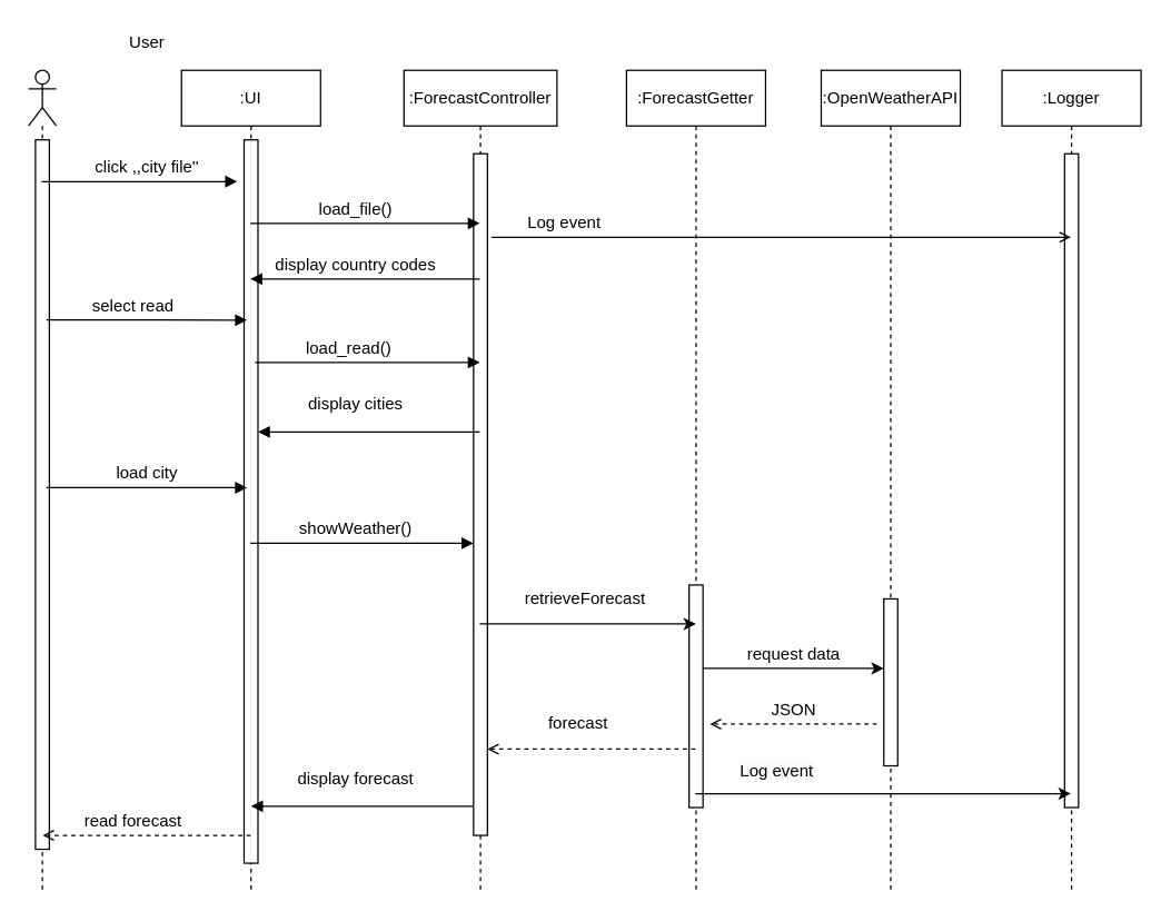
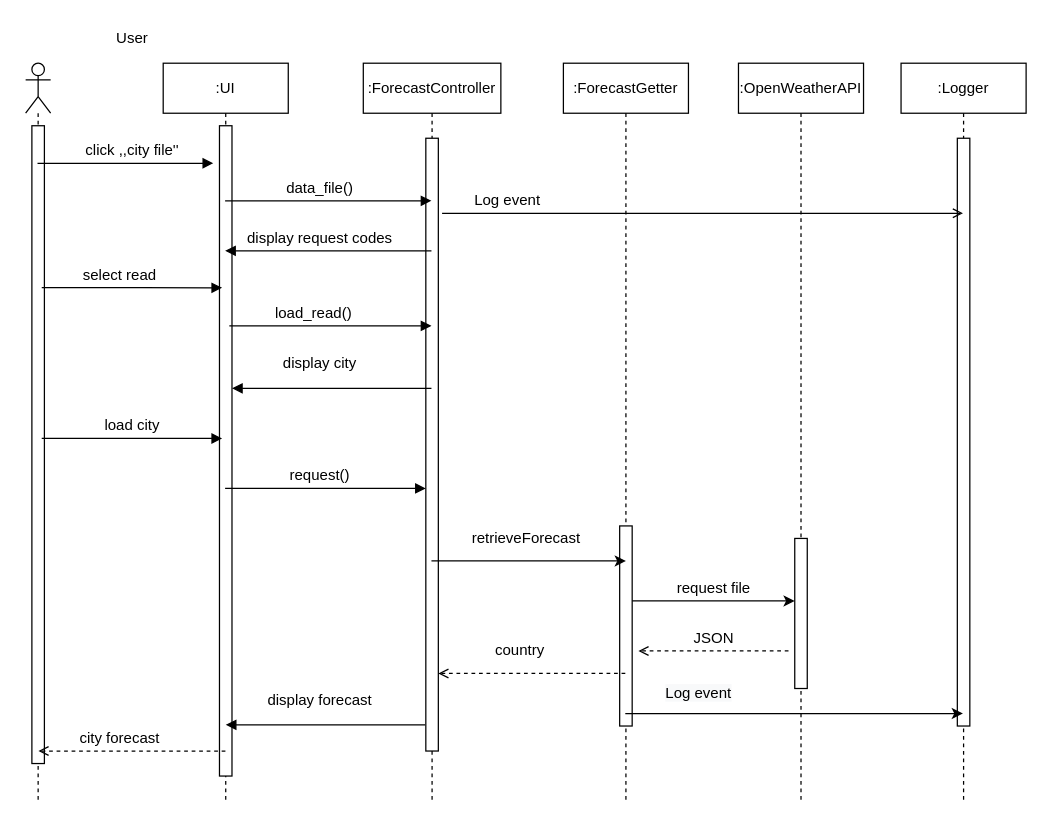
  <mxCell id="0" />
  <mxCell id="1" parent="0" />
  <mxCell id="2" value="" style="shape=umlLifeline;participant=umlActor;perimeter=lifelinePerimeter;whiteSpace=wrap;html=1;container=1;collapsible=0;recursiveResize=0;verticalAlign=top;spacingTop=36;outlineConnect=0;" vertex="1" parent="1"><mxGeometry x="20" y="50" width="20" height="590" as="geometry" /></mxCell>
  <mxCell id="3" value="" style="html=1;points=[];perimeter=orthogonalPerimeter;" vertex="1" parent="2"><mxGeometry x="5" y="50" width="10" height="510" as="geometry" /></mxCell>
  <mxCell id="4" value="User" style="text;html=1;align=center;verticalAlign=middle;resizable=0;points=[];autosize=1;" vertex="1" parent="1"><mxGeometry x="85" y="20" width="40" height="20" as="geometry" /></mxCell>
  <mxCell id="5" value=":UI" style="shape=umlLifeline;perimeter=lifelinePerimeter;whiteSpace=wrap;html=1;container=1;collapsible=0;recursiveResize=0;outlineConnect=0;" vertex="1" parent="1"><mxGeometry x="130" y="50" width="100" height="590" as="geometry" /></mxCell>
  <mxCell id="6" value="" style="html=1;points=[];perimeter=orthogonalPerimeter;" vertex="1" parent="5"><mxGeometry x="45" y="50" width="10" height="520" as="geometry" /></mxCell>
  <mxCell id="7" value="click ,,city file''" style="text;html=1;align=center;verticalAlign=middle;resizable=0;points=[];autosize=1;" vertex="1" parent="1"><mxGeometry x="60" y="110" width="90" height="20" as="geometry" /></mxCell>
  <mxCell id="8" value=":ForecastController" style="shape=umlLifeline;perimeter=lifelinePerimeter;whiteSpace=wrap;html=1;container=1;collapsible=0;recursiveResize=0;outlineConnect=0;" vertex="1" parent="1"><mxGeometry x="290" y="50" width="110" height="590" as="geometry" /></mxCell>
  <mxCell id="9" value="" style="html=1;points=[];perimeter=orthogonalPerimeter;" vertex="1" parent="8"><mxGeometry x="50" y="60" width="10" height="490" as="geometry" /></mxCell>
  <mxCell id="10" value="" style="endArrow=block;html=1;endFill=1;" edge="1" parent="1" source="5" target="8"><mxGeometry width="50" height="50" relative="1" as="geometry"><mxPoint x="240" y="180" as="sourcePoint" /><mxPoint x="290" y="180" as="targetPoint" /><Array as="points"><mxPoint x="270" y="160" /></Array></mxGeometry></mxCell>
  <mxCell id="11" value="" style="endArrow=block;html=1;endFill=1;" edge="1" parent="1" source="2"><mxGeometry width="50" height="50" relative="1" as="geometry"><mxPoint x="80" y="180" as="sourcePoint" /><mxPoint x="170" y="130" as="targetPoint" /><Array as="points"><mxPoint x="100" y="130" /></Array></mxGeometry></mxCell>
- <mxCell id="12" value="load_file()" style="text;html=1;align=center;verticalAlign=middle;resizable=0;points=[];autosize=1;" vertex="1" parent="1"><mxGeometry x="220" y="140" width="70" height="20" as="geometry" /></mxCell>
+ <mxCell id="12" value="data_file()" style="text;html=1;align=center;verticalAlign=middle;resizable=0;points=[];autosize=1;" vertex="1" parent="1"><mxGeometry x="220" y="140" width="70" height="20" as="geometry" /></mxCell>
  <mxCell id="13" value="" style="endArrow=block;html=1;endFill=1;" edge="1" parent="1" source="8" target="5"><mxGeometry width="50" height="50" relative="1" as="geometry"><mxPoint x="390" y="370" as="sourcePoint" /><mxPoint x="440" y="320" as="targetPoint" /><Array as="points"><mxPoint x="260" y="200" /></Array></mxGeometry></mxCell>
- <mxCell id="14" value="display country codes" style="text;html=1;align=center;verticalAlign=middle;resizable=0;points=[];autosize=1;" vertex="1" parent="1"><mxGeometry x="190" y="180" width="130" height="20" as="geometry" /></mxCell>
+ <mxCell id="14" value="display request codes" style="text;html=1;align=center;verticalAlign=middle;resizable=0;points=[];autosize=1;" vertex="1" parent="1"><mxGeometry x="190" y="180" width="130" height="20" as="geometry" /></mxCell>
  <mxCell id="15" value="" style="endArrow=block;html=1;endFill=1;entryX=-0.1;entryY=0.086;entryDx=0;entryDy=0;entryPerimeter=0;" edge="1" parent="1"><mxGeometry width="50" height="50" relative="1" as="geometry"><mxPoint x="32.88" y="229.5" as="sourcePoint" /><mxPoint x="177.13" y="229.6" as="targetPoint" /><Array as="points"><mxPoint x="103.13" y="229.5" /></Array></mxGeometry></mxCell>
  <mxCell id="16" value="select read" style="text;html=1;align=center;verticalAlign=middle;resizable=0;points=[];autosize=1;" vertex="1" parent="1"><mxGeometry x="50" y="210" width="90" height="20" as="geometry" /></mxCell>
  <mxCell id="17" value=":Logger" style="shape=umlLifeline;perimeter=lifelinePerimeter;whiteSpace=wrap;html=1;container=1;collapsible=0;recursiveResize=0;outlineConnect=0;" vertex="1" parent="1"><mxGeometry x="720" y="50" width="100" height="590" as="geometry" /></mxCell>
  <mxCell id="18" value="" style="html=1;points=[];perimeter=orthogonalPerimeter;" vertex="1" parent="17"><mxGeometry x="45" y="60" width="10" height="470" as="geometry" /></mxCell>
  <mxCell id="19" value="" style="endArrow=open;html=1;endFill=0;" edge="1" parent="1" target="17"><mxGeometry width="50" height="50" relative="1" as="geometry"><mxPoint x="353" y="170" as="sourcePoint" /><mxPoint x="430" y="290" as="targetPoint" /><Array as="points"><mxPoint x="460" y="170" /></Array></mxGeometry></mxCell>
  <mxCell id="20" value="Log event" style="text;html=1;align=center;verticalAlign=middle;resizable=0;points=[];autosize=1;" vertex="1" parent="1"><mxGeometry x="370" y="150" width="70" height="20" as="geometry" /></mxCell>
  <mxCell id="21" value="" style="endArrow=block;html=1;endFill=1;" edge="1" parent="1" target="8"><mxGeometry width="50" height="50" relative="1" as="geometry"><mxPoint x="182.88" y="260" as="sourcePoint" /><mxPoint x="327.13" y="260.1" as="targetPoint" /><Array as="points"><mxPoint x="253.13" y="260" /></Array></mxGeometry></mxCell>
  <mxCell id="22" value="load_read()" style="text;html=1;align=center;verticalAlign=middle;resizable=0;points=[];autosize=1;" vertex="1" parent="1"><mxGeometry x="210" y="240" width="80" height="20" as="geometry" /></mxCell>
  <mxCell id="23" value="" style="endArrow=block;html=1;endFill=1;" edge="1" parent="1" source="8" target="6"><mxGeometry width="50" height="50" relative="1" as="geometry"><mxPoint x="190" y="330" as="sourcePoint" /><mxPoint x="180" y="312" as="targetPoint" /><Array as="points"><mxPoint x="260" y="310" /></Array></mxGeometry></mxCell>
- <mxCell id="24" value="display cities" style="text;html=1;align=center;verticalAlign=middle;resizable=0;points=[];autosize=1;" vertex="1" parent="1"><mxGeometry x="215" y="280" width="80" height="20" as="geometry" /></mxCell>
+ <mxCell id="24" value="display city" style="text;html=1;align=center;verticalAlign=middle;resizable=0;points=[];autosize=1;" vertex="1" parent="1"><mxGeometry x="215" y="280" width="80" height="20" as="geometry" /></mxCell>
  <mxCell id="25" value="" style="endArrow=block;html=1;endFill=1;entryX=-0.1;entryY=0.086;entryDx=0;entryDy=0;entryPerimeter=0;" edge="1" parent="1"><mxGeometry width="50" height="50" relative="1" as="geometry"><mxPoint x="32.87" y="350" as="sourcePoint" /><mxPoint x="177.12" y="350.1" as="targetPoint" /><Array as="points"><mxPoint x="103.12" y="350" /></Array></mxGeometry></mxCell>
  <mxCell id="26" value="load city" style="text;html=1;align=center;verticalAlign=middle;resizable=0;points=[];autosize=1;" vertex="1" parent="1"><mxGeometry x="70" y="330" width="70" height="20" as="geometry" /></mxCell>
  <mxCell id="27" value="" style="endArrow=block;html=1;endFill=1;" edge="1" parent="1" source="5" target="9"><mxGeometry width="50" height="50" relative="1" as="geometry"><mxPoint x="380" y="340" as="sourcePoint" /><mxPoint x="430" y="290" as="targetPoint" /><Array as="points"><mxPoint x="260" y="390" /></Array></mxGeometry></mxCell>
- <mxCell id="28" value="showWeather()" style="text;html=1;align=center;verticalAlign=middle;resizable=0;points=[];autosize=1;" vertex="1" parent="1"><mxGeometry x="205" y="370" width="100" height="20" as="geometry" /></mxCell>
+ <mxCell id="28" value="request()" style="text;html=1;align=center;verticalAlign=middle;resizable=0;points=[];autosize=1;" vertex="1" parent="1"><mxGeometry x="205" y="370" width="100" height="20" as="geometry" /></mxCell>
  <mxCell id="29" value=":ForecastGetter" style="shape=umlLifeline;perimeter=lifelinePerimeter;whiteSpace=wrap;html=1;container=1;collapsible=0;recursiveResize=0;outlineConnect=0;" vertex="1" parent="1"><mxGeometry x="450" y="50" width="100" height="590" as="geometry" /></mxCell>
  <mxCell id="30" value="" style="html=1;points=[];perimeter=orthogonalPerimeter;" vertex="1" parent="29"><mxGeometry x="45" y="370" width="10" height="160" as="geometry" /></mxCell>
  <mxCell id="31" value=":OpenWeatherAPI" style="shape=umlLifeline;perimeter=lifelinePerimeter;whiteSpace=wrap;html=1;container=1;collapsible=0;recursiveResize=0;outlineConnect=0;" vertex="1" parent="1"><mxGeometry x="590" y="50" width="100" height="590" as="geometry" /></mxCell>
  <mxCell id="32" value="" style="html=1;points=[];perimeter=orthogonalPerimeter;" vertex="1" parent="31"><mxGeometry x="45" y="380" width="10" height="120" as="geometry" /></mxCell>
  <mxCell id="33" value="" style="endArrow=classic;html=1;" edge="1" parent="1" source="8"><mxGeometry width="50" height="50" relative="1" as="geometry"><mxPoint x="370" y="470" as="sourcePoint" /><mxPoint x="500" y="448" as="targetPoint" /></mxGeometry></mxCell>
  <mxCell id="34" value="retrieveForecast" style="text;html=1;align=center;verticalAlign=middle;resizable=0;points=[];autosize=1;" vertex="1" parent="1"><mxGeometry x="370" y="420" width="100" height="20" as="geometry" /></mxCell>
  <mxCell id="35" value="" style="endArrow=classic;html=1;" edge="1" parent="1" source="30" target="32"><mxGeometry width="50" height="50" relative="1" as="geometry"><mxPoint x="380" y="430" as="sourcePoint" /><mxPoint x="430" y="380" as="targetPoint" /><Array as="points"><mxPoint x="560" y="480" /></Array></mxGeometry></mxCell>
- <mxCell id="36" value="request data" style="text;html=1;align=center;verticalAlign=middle;resizable=0;points=[];autosize=1;" vertex="1" parent="1"><mxGeometry x="530" y="460" width="80" height="20" as="geometry" /></mxCell>
+ <mxCell id="36" value="request file" style="text;html=1;align=center;verticalAlign=middle;resizable=0;points=[];autosize=1;" vertex="1" parent="1"><mxGeometry x="530" y="460" width="80" height="20" as="geometry" /></mxCell>
  <mxCell id="37" value="" style="endArrow=open;html=1;dashed=1;endFill=0;" edge="1" parent="1" source="29" target="9"><mxGeometry width="50" height="50" relative="1" as="geometry"><mxPoint x="485" y="530" as="sourcePoint" /><mxPoint x="355" y="520" as="targetPoint" /><Array as="points"><mxPoint x="460" y="538" /></Array></mxGeometry></mxCell>
  <mxCell id="38" value="" style="endArrow=open;html=1;entryX=1;entryY=0.951;entryDx=0;entryDy=0;entryPerimeter=0;dashed=1;endFill=0;" edge="1" parent="1"><mxGeometry width="50" height="50" relative="1" as="geometry"><mxPoint x="630" y="520" as="sourcePoint" /><mxPoint x="510" y="520" as="targetPoint" /></mxGeometry></mxCell>
  <mxCell id="39" value="JSON" style="text;html=1;align=center;verticalAlign=middle;resizable=0;points=[];autosize=1;" vertex="1" parent="1"><mxGeometry x="545" y="500" width="50" height="20" as="geometry" /></mxCell>
- <mxCell id="40" value="forecast" style="text;html=1;align=center;verticalAlign=middle;resizable=0;points=[];autosize=1;" vertex="1" parent="1"><mxGeometry x="385" y="510" width="60" height="20" as="geometry" /></mxCell>
+ <mxCell id="40" value="country" style="text;html=1;align=center;verticalAlign=middle;resizable=0;points=[];autosize=1;" vertex="1" parent="1"><mxGeometry x="385" y="510" width="60" height="20" as="geometry" /></mxCell>
  <mxCell id="41" value="" style="endArrow=block;html=1;endFill=1;" edge="1" parent="1"><mxGeometry width="50" height="50" relative="1" as="geometry"><mxPoint x="339.5" y="579" as="sourcePoint" /><mxPoint x="180" y="579" as="targetPoint" /><Array as="points"><mxPoint x="255" y="579" /></Array></mxGeometry></mxCell>
  <mxCell id="42" value="display forecast" style="text;html=1;align=center;verticalAlign=middle;resizable=0;points=[];autosize=1;" vertex="1" parent="1"><mxGeometry x="205" y="550" width="100" height="20" as="geometry" /></mxCell>
  <mxCell id="43" value="" style="endArrow=classic;html=1;" edge="1" parent="1" source="29" target="17"><mxGeometry width="50" height="50" relative="1" as="geometry"><mxPoint x="630" y="640" as="sourcePoint" /><mxPoint x="680" y="590" as="targetPoint" /><Array as="points"><mxPoint x="700" y="570" /></Array></mxGeometry></mxCell>
  <mxCell id="44" value="&lt;span style=&quot;color: rgb(0, 0, 0); font-family: helvetica; font-size: 12px; font-style: normal; font-weight: 400; letter-spacing: normal; text-align: center; text-indent: 0px; text-transform: none; word-spacing: 0px; background-color: rgb(248, 249, 250); display: inline; float: none;&quot;&gt;Log event&lt;/span&gt;" style="text;whiteSpace=wrap;html=1;" vertex="1" parent="1"><mxGeometry x="530" y="540" width="80" height="30" as="geometry" /></mxCell>
  <mxCell id="45" value="" style="endArrow=open;html=1;dashed=1;endFill=0;" edge="1" parent="1"><mxGeometry width="50" height="50" relative="1" as="geometry"><mxPoint x="179.75" y="600" as="sourcePoint" /><mxPoint x="30.25" y="600" as="targetPoint" /><Array as="points"><mxPoint x="140.25" y="600" /></Array></mxGeometry></mxCell>
- <mxCell id="46" value="read forecast" style="text;html=1;align=center;verticalAlign=middle;resizable=0;points=[];autosize=1;" vertex="1" parent="1"><mxGeometry x="50" y="580" width="90" height="20" as="geometry" /></mxCell>
+ <mxCell id="46" value="city forecast" style="text;html=1;align=center;verticalAlign=middle;resizable=0;points=[];autosize=1;" vertex="1" parent="1"><mxGeometry x="50" y="580" width="90" height="20" as="geometry" /></mxCell>
